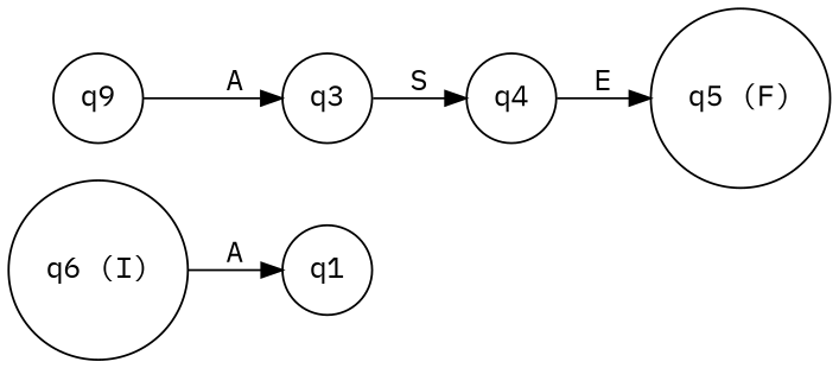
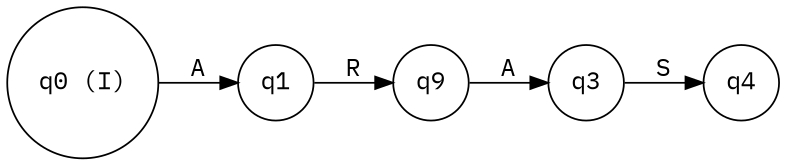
  digraph {
    fontname="IBM Plex Mono"
    rankdir=LR
    node [fontname="IBM Plex Mono" shape=circle]
    edge [fontname="IBM Plex Mono"]
-   n1 [label="q6 (I)"]
+   n1 [label="q0 (I)"]
    n2 [label=q1]
    n3 [label=q9]
    n4 [label=q3]
    n5 [label=q4]
-   n6 [label="q5 (F)"]
    n1 -> n2 [label=A]
+   n2 -> n3 [label=R]
    n3 -> n4 [label=A]
    n4 -> n5 [label=S]
-   n5 -> n6 [label=E]
  }
